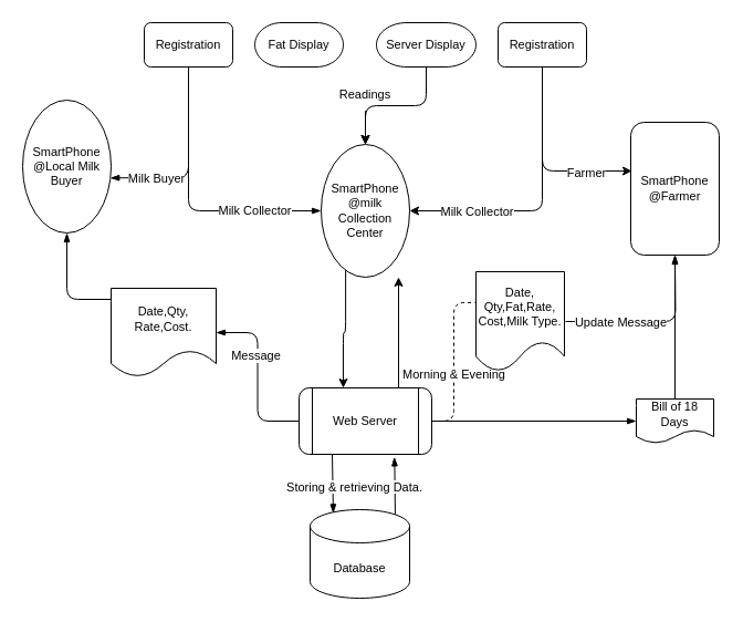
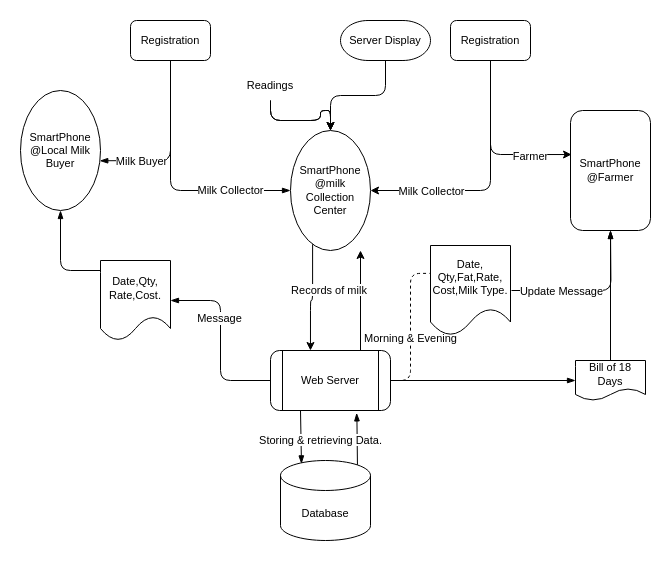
  <mxCell id="0" />
  <mxCell id="1" parent="0" />
  <mxCell id="2" style="edgeStyle=orthogonalEdgeStyle;rounded=1;orthogonalLoop=1;jettySize=auto;html=1;startArrow=none;fontSize=11;" edge="1" parent="1" source="15" target="13"><mxGeometry relative="1" as="geometry" /></mxCell>
- <mxCell id="3" value="Fat Display" style="strokeWidth=1;html=1;shape=mxgraph.flowchart.terminator;whiteSpace=wrap;fontSize=11;" vertex="1" parent="1"><mxGeometry x="230" y="20" width="80" height="40" as="geometry" /></mxCell>
  <mxCell id="4" style="edgeStyle=orthogonalEdgeStyle;rounded=1;jumpStyle=arc;orthogonalLoop=1;jettySize=auto;html=1;exitX=0.5;exitY=1;exitDx=0;exitDy=0;exitPerimeter=0;entryX=0.5;entryY=0;entryDx=0;entryDy=0;fontSize=11;startArrow=none;" edge="1" parent="1" source="15" target="13"><mxGeometry relative="1" as="geometry" /></mxCell>
  <mxCell id="5" style="edgeStyle=orthogonalEdgeStyle;rounded=1;jumpStyle=arc;orthogonalLoop=1;jettySize=auto;html=1;entryX=0.5;entryY=0;entryDx=0;entryDy=0;fontSize=11;" edge="1" parent="1" source="6" target="13"><mxGeometry relative="1" as="geometry" /></mxCell>
  <mxCell id="6" value="Server Display" style="strokeWidth=1;html=1;shape=mxgraph.flowchart.terminator;whiteSpace=wrap;strokeColor=default;fontSize=11;" vertex="1" parent="1"><mxGeometry x="340" y="20" width="90" height="40" as="geometry" /></mxCell>
  <mxCell id="7" style="edgeStyle=orthogonalEdgeStyle;rounded=1;jumpStyle=arc;orthogonalLoop=1;jettySize=auto;html=1;entryX=1;entryY=0.5;entryDx=0;entryDy=0;fontSize=11;" edge="1" parent="1" source="11" target="13"><mxGeometry relative="1" as="geometry"><Array as="points"><mxPoint x="490" y="190" /></Array></mxGeometry></mxCell>
  <mxCell id="8" value="Milk Collector" style="edgeLabel;html=1;align=center;verticalAlign=middle;resizable=0;points=[];fontSize=11;" vertex="1" connectable="0" parent="7"><mxGeometry x="0.616" y="-3" relative="1" as="geometry"><mxPoint x="12" y="3" as="offset" /></mxGeometry></mxCell>
  <mxCell id="9" style="edgeStyle=orthogonalEdgeStyle;rounded=1;jumpStyle=arc;orthogonalLoop=1;jettySize=auto;html=1;entryX=0.013;entryY=0.367;entryDx=0;entryDy=0;entryPerimeter=0;fontSize=11;" edge="1" parent="1" source="11" target="14"><mxGeometry relative="1" as="geometry"><Array as="points"><mxPoint x="490" y="154" /></Array></mxGeometry></mxCell>
  <mxCell id="10" value="Farmer" style="edgeLabel;html=1;align=center;verticalAlign=middle;resizable=0;points=[];fontSize=11;" vertex="1" connectable="0" parent="9"><mxGeometry x="0.383" y="-1" relative="1" as="geometry"><mxPoint x="13" as="offset" /></mxGeometry></mxCell>
  <mxCell id="11" value="Registration" style="rounded=1;whiteSpace=wrap;html=1;fontSize=11;" vertex="1" parent="1"><mxGeometry x="450" y="20" width="80" height="40" as="geometry" /></mxCell>
  <mxCell id="12" style="edgeStyle=orthogonalEdgeStyle;rounded=1;jumpStyle=arc;orthogonalLoop=1;jettySize=auto;html=1;exitX=0.25;exitY=1;exitDx=0;exitDy=0;entryX=0.333;entryY=0;entryDx=0;entryDy=0;entryPerimeter=0;fontSize=11;" edge="1" parent="1" source="13" target="23"><mxGeometry relative="1" as="geometry" /></mxCell>
  <mxCell id="13" value="SmartPhone&lt;br style=&quot;font-size: 11px;&quot;&gt;@milk Collection&lt;br style=&quot;font-size: 11px;&quot;&gt;Center" style="ellipse;whiteSpace=wrap;html=1;strokeColor=default;strokeWidth=1;fontSize=11;" vertex="1" parent="1"><mxGeometry x="290" y="130" width="80" height="120" as="geometry" /></mxCell>
  <mxCell id="14" value="SmartPhone&lt;br style=&quot;font-size: 11px;&quot;&gt;@Farmer" style="rounded=1;whiteSpace=wrap;html=1;strokeColor=default;strokeWidth=1;fontSize=11;" vertex="1" parent="1"><mxGeometry x="570" y="110" width="80" height="120" as="geometry" /></mxCell>
- <mxCell id="15" value="Readings" style="text;html=1;strokeColor=none;fillColor=none;align=center;verticalAlign=middle;whiteSpace=wrap;rounded=0;fontSize=11;" vertex="1" parent="1"><mxGeometry x="300" y="70" width="60" height="30" as="geometry" /></mxCell>
+ <mxCell id="15" value="Readings" style="text;html=1;strokeColor=none;fillColor=none;align=center;verticalAlign=middle;whiteSpace=wrap;rounded=0;fontSize=11;" vertex="1" parent="1"><mxGeometry x="240" y="70" width="60" height="30" as="geometry" /></mxCell>
  <mxCell id="16" style="edgeStyle=orthogonalEdgeStyle;rounded=1;jumpStyle=arc;orthogonalLoop=1;jettySize=auto;html=1;exitX=0.75;exitY=0;exitDx=0;exitDy=0;entryX=0.875;entryY=1;entryDx=0;entryDy=0;entryPerimeter=0;fontSize=11;" edge="1" parent="1" source="23" target="13"><mxGeometry relative="1" as="geometry" /></mxCell>
  <mxCell id="17" style="edgeStyle=orthogonalEdgeStyle;rounded=1;jumpStyle=arc;orthogonalLoop=1;jettySize=auto;html=1;entryX=0.001;entryY=0.314;entryDx=0;entryDy=0;entryPerimeter=0;fontSize=11;endArrow=none;endFill=0;dashed=1;" edge="1" parent="1" source="23" target="27"><mxGeometry relative="1" as="geometry" /></mxCell>
  <mxCell id="18" value="Morning &amp;amp; Evening" style="edgeLabel;html=1;align=center;verticalAlign=middle;resizable=0;points=[];fontSize=11;" vertex="1" connectable="0" parent="17"><mxGeometry x="-0.144" y="1" relative="1" as="geometry"><mxPoint as="offset" /></mxGeometry></mxCell>
  <mxCell id="19" style="edgeStyle=orthogonalEdgeStyle;rounded=1;jumpStyle=arc;orthogonalLoop=1;jettySize=auto;html=1;exitX=1;exitY=0.5;exitDx=0;exitDy=0;entryX=0;entryY=0.5;entryDx=0;entryDy=0;fontSize=11;endArrow=blockThin;endFill=1;" edge="1" parent="1" source="23" target="29"><mxGeometry relative="1" as="geometry" /></mxCell>
  <mxCell id="20" style="edgeStyle=orthogonalEdgeStyle;rounded=1;jumpStyle=arc;orthogonalLoop=1;jettySize=auto;html=1;exitX=0.25;exitY=1;exitDx=0;exitDy=0;entryX=0.233;entryY=0.042;entryDx=0;entryDy=0;entryPerimeter=0;fontSize=11;endArrow=blockThin;endFill=1;" edge="1" parent="1" source="23" target="31"><mxGeometry relative="1" as="geometry"><Array as="points"><mxPoint x="300" y="463" /></Array></mxGeometry></mxCell>
  <mxCell id="21" style="edgeStyle=orthogonalEdgeStyle;rounded=1;jumpStyle=arc;orthogonalLoop=1;jettySize=auto;html=1;exitX=0;exitY=0.5;exitDx=0;exitDy=0;entryX=1;entryY=0.5;entryDx=0;entryDy=0;fontSize=11;endArrow=blockThin;endFill=1;" edge="1" parent="1" source="23" target="39"><mxGeometry relative="1" as="geometry" /></mxCell>
  <mxCell id="22" value="Message" style="edgeLabel;html=1;align=center;verticalAlign=middle;resizable=0;points=[];fontSize=11;" vertex="1" connectable="0" parent="21"><mxGeometry x="0.258" y="2" relative="1" as="geometry"><mxPoint as="offset" /></mxGeometry></mxCell>
  <mxCell id="23" value="Web Server" style="shape=process;whiteSpace=wrap;html=1;backgroundOutline=1;labelBackgroundColor=#FFFFFF;fontSize=11;strokeColor=default;strokeWidth=1;rounded=1;" vertex="1" parent="1"><mxGeometry x="270" y="350" width="120" height="60" as="geometry" /></mxCell>
+ <mxCell id="24" value="&lt;span style=&quot;background-color: rgb(255, 255, 255); font-size: 11px;&quot;&gt;Records of milk&amp;nbsp;&lt;/span&gt;" style="text;html=1;align=center;verticalAlign=middle;resizable=0;points=[];autosize=1;strokeColor=none;fillColor=none;fontSize=11;" vertex="1" parent="1"><mxGeometry x="280" y="275" width="100" height="30" as="geometry" /></mxCell>
  <mxCell id="25" style="edgeStyle=orthogonalEdgeStyle;rounded=1;jumpStyle=arc;orthogonalLoop=1;jettySize=auto;html=1;exitX=1;exitY=0.5;exitDx=0;exitDy=0;fontSize=11;endArrow=blockThin;endFill=1;" edge="1" parent="1" source="27"><mxGeometry relative="1" as="geometry"><mxPoint x="610" y="230" as="targetPoint" /></mxGeometry></mxCell>
  <mxCell id="26" value="Update Message" style="edgeLabel;html=1;align=center;verticalAlign=middle;resizable=0;points=[];fontSize=11;" vertex="1" connectable="0" parent="25"><mxGeometry x="-0.26" y="-5" relative="1" as="geometry"><mxPoint x="-10" y="-5" as="offset" /></mxGeometry></mxCell>
  <mxCell id="27" value="&lt;div style=&quot;font-size: 11px;&quot;&gt;Date,&lt;/div&gt;&lt;div style=&quot;font-size: 11px;&quot;&gt;Qty,Fat,Rate,&lt;/div&gt;&lt;div style=&quot;font-size: 11px;&quot;&gt;Cost,Milk Type.&lt;/div&gt;" style="shape=document;whiteSpace=wrap;html=1;boundedLbl=1;rounded=1;labelBackgroundColor=#FFFFFF;fontSize=11;strokeColor=default;strokeWidth=1;shadow=0;align=center;perimeterSpacing=1;" vertex="1" parent="1"><mxGeometry x="430" y="245" width="80" height="90" as="geometry" /></mxCell>
  <mxCell id="28" style="edgeStyle=orthogonalEdgeStyle;rounded=1;jumpStyle=arc;orthogonalLoop=1;jettySize=auto;html=1;entryX=0.5;entryY=1;entryDx=0;entryDy=0;fontSize=11;endArrow=blockThin;endFill=1;" edge="1" parent="1" source="29" target="14"><mxGeometry relative="1" as="geometry" /></mxCell>
  <mxCell id="29" value="Bill of 18 Days" style="shape=document;whiteSpace=wrap;html=1;boundedLbl=1;rounded=1;shadow=0;labelBackgroundColor=#FFFFFF;fontSize=11;strokeColor=default;strokeWidth=1;" vertex="1" parent="1"><mxGeometry x="575" y="360" width="70" height="40" as="geometry" /></mxCell>
  <mxCell id="30" style="edgeStyle=orthogonalEdgeStyle;rounded=1;jumpStyle=arc;orthogonalLoop=1;jettySize=auto;html=1;exitX=0.855;exitY=0;exitDx=0;exitDy=4.35;exitPerimeter=0;entryX=0.718;entryY=1.04;entryDx=0;entryDy=0;entryPerimeter=0;fontSize=11;endArrow=blockThin;endFill=1;" edge="1" parent="1" source="31" target="23"><mxGeometry relative="1" as="geometry" /></mxCell>
  <mxCell id="31" value="Database" style="shape=cylinder3;whiteSpace=wrap;html=1;boundedLbl=1;backgroundOutline=1;size=15;rounded=1;shadow=0;labelBackgroundColor=#FFFFFF;fontSize=11;strokeColor=default;strokeWidth=1;" vertex="1" parent="1"><mxGeometry x="280" y="460" width="90" height="80" as="geometry" /></mxCell>
  <mxCell id="32" value="&lt;span style=&quot;background-color: rgb(255, 255, 255); font-size: 11px;&quot;&gt;Storing &amp;amp; retrieving Data.&lt;/span&gt;" style="text;html=1;align=center;verticalAlign=middle;resizable=0;points=[];autosize=1;strokeColor=none;fillColor=none;fontSize=11;" vertex="1" parent="1"><mxGeometry x="245" y="425" width="150" height="30" as="geometry" /></mxCell>
  <mxCell id="33" value="SmartPhone&lt;br style=&quot;font-size: 11px;&quot;&gt;@Local Milk Buyer" style="ellipse;whiteSpace=wrap;html=1;strokeColor=default;strokeWidth=1;fontSize=11;" vertex="1" parent="1"><mxGeometry x="20" y="90" width="80" height="120" as="geometry" /></mxCell>
  <mxCell id="34" style="edgeStyle=orthogonalEdgeStyle;rounded=1;jumpStyle=arc;orthogonalLoop=1;jettySize=auto;html=1;entryX=0.991;entryY=0.586;entryDx=0;entryDy=0;entryPerimeter=0;fontSize=11;endArrow=blockThin;endFill=1;" edge="1" parent="1" source="37" target="33"><mxGeometry relative="1" as="geometry"><Array as="points"><mxPoint x="170" y="160" /><mxPoint x="129" y="160" /></Array></mxGeometry></mxCell>
  <mxCell id="35" value="Milk Buyer" style="edgeLabel;html=1;align=center;verticalAlign=middle;resizable=0;points=[];fontSize=11;" vertex="1" connectable="0" parent="34"><mxGeometry x="0.749" relative="1" as="geometry"><mxPoint x="19" as="offset" /></mxGeometry></mxCell>
  <mxCell id="36" value="Milk Collector" style="edgeStyle=orthogonalEdgeStyle;rounded=1;jumpStyle=arc;orthogonalLoop=1;jettySize=auto;html=1;exitX=0.5;exitY=1;exitDx=0;exitDy=0;entryX=0;entryY=0.5;entryDx=0;entryDy=0;fontSize=11;endArrow=blockThin;endFill=1;" edge="1" parent="1" source="37" target="13"><mxGeometry x="0.52" relative="1" as="geometry"><mxPoint as="offset" /></mxGeometry></mxCell>
  <mxCell id="37" value="Registration" style="rounded=1;whiteSpace=wrap;html=1;fontSize=11;" vertex="1" parent="1"><mxGeometry x="130" y="20" width="80" height="40" as="geometry" /></mxCell>
  <mxCell id="38" style="edgeStyle=orthogonalEdgeStyle;rounded=1;jumpStyle=arc;orthogonalLoop=1;jettySize=auto;html=1;fontSize=11;endArrow=blockThin;endFill=1;entryX=0.5;entryY=1;entryDx=0;entryDy=0;" edge="1" parent="1" source="39" target="33"><mxGeometry relative="1" as="geometry"><mxPoint x="50" y="220" as="targetPoint" /><Array as="points"><mxPoint x="60" y="270" /></Array></mxGeometry></mxCell>
- <mxCell id="39" value="Date,Qty,&lt;br&gt;Rate,Cost." style="shape=document;whiteSpace=wrap;html=1;boundedLbl=1;rounded=1;shadow=0;labelBackgroundColor=#FFFFFF;fontSize=11;strokeColor=default;strokeWidth=1;" vertex="1" parent="1"><mxGeometry x="100" y="260" width="95" height="80" as="geometry" /></mxCell>
+ <mxCell id="39" value="Date,Qty,&lt;br&gt;Rate,Cost." style="shape=document;whiteSpace=wrap;html=1;boundedLbl=1;rounded=1;shadow=0;labelBackgroundColor=#FFFFFF;fontSize=11;strokeColor=default;strokeWidth=1;" vertex="1" parent="1"><mxGeometry x="100" y="260" width="70" height="80" as="geometry" /></mxCell>
